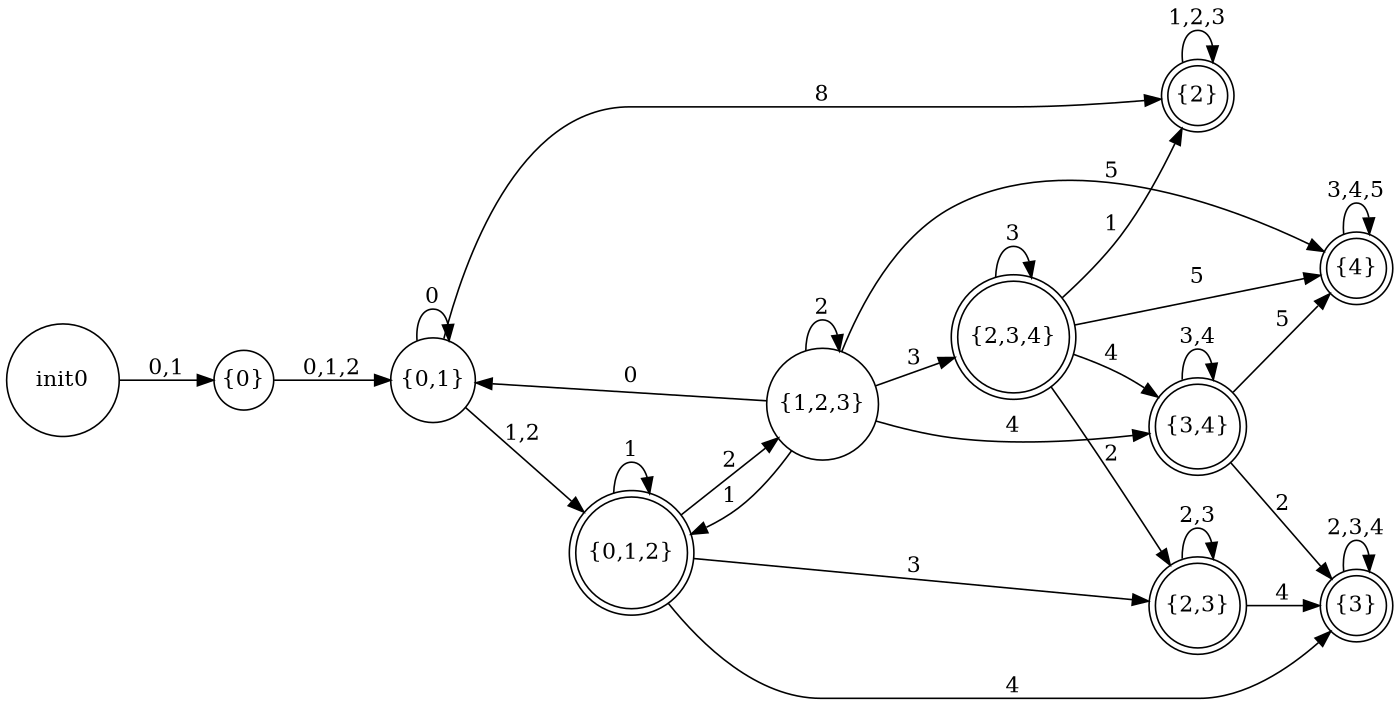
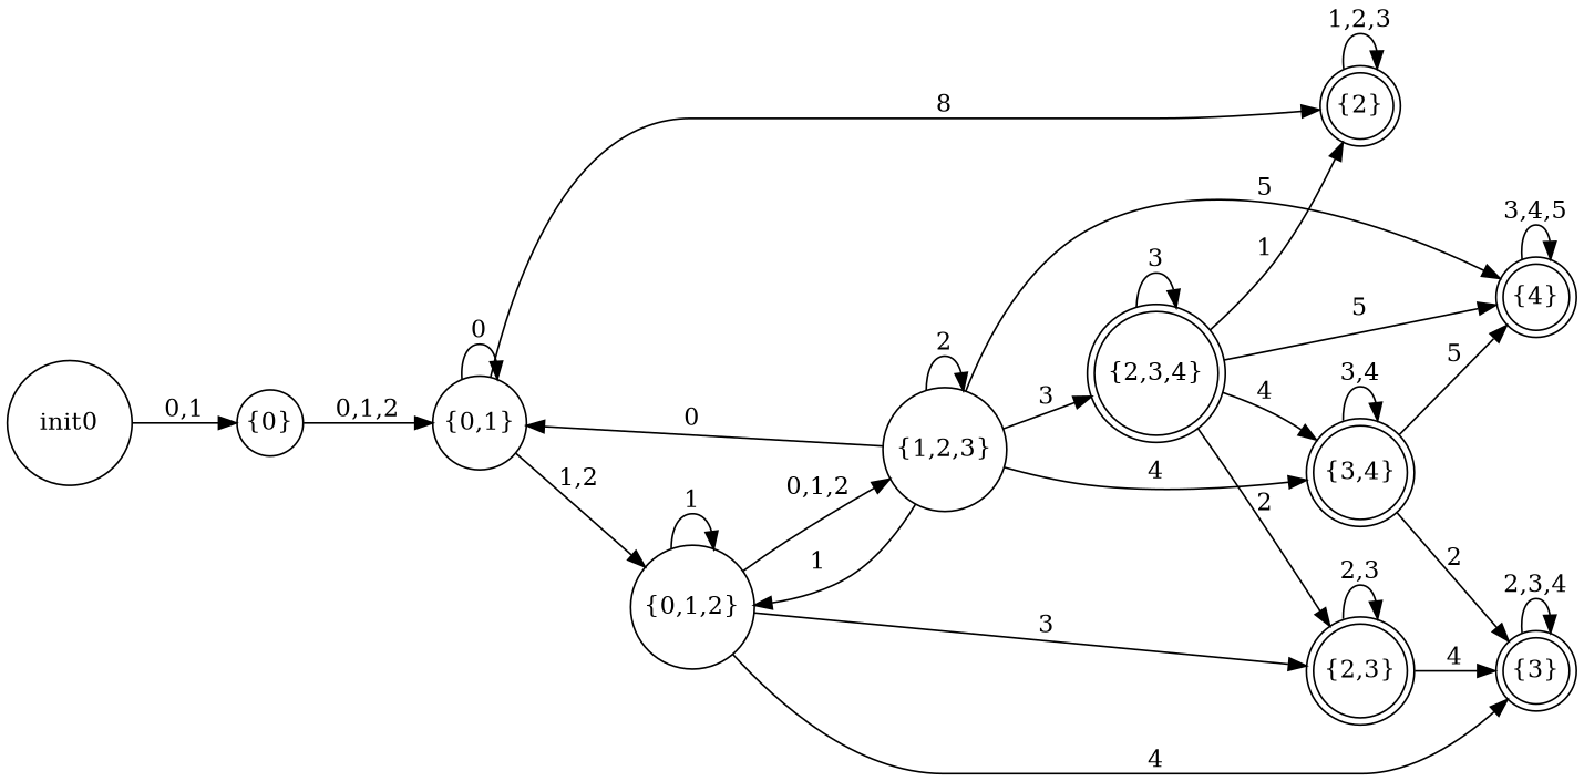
  digraph {
    rankdir=LR
    node [margin=0.03 shape=doublecircle]
    n1 [label="{0}" shape=circle]
    n2 [label="{0,1}" shape=circle]
    n3 [label="{2}"]
-   n4 [label="{0,1,2}"]
+   n4 [label="{0,1,2}" shape=circle]
    n5 [label="{3}"]
    n6 [label="{2,3}"]
    n7 [label="{1,2,3}" shape=circle]
    n8 [label="{4}"]
    n9 [label="{3,4}"]
    n10 [label="{2,3,4}"]
    init0 [shape=circle width=0.01 margin=""]
    n1 -> n2 [label="0,1,2"]
    n2 -> n2 [label=0]
    n2 -> n3 [label=8]
    n2 -> n4 [label="1,2"]
    n3 -> n3 [label="1,2,3"]
    n4 -> n4 [label=1]
    n4 -> n5 [label=4]
    n4 -> n6 [label=3]
-   n4 -> n7 [label=2]
+   n4 -> n7 [label="0,1,2"]
    n5 -> n5 [label="2,3,4"]
    n6 -> n5 [label=4]
    n6 -> n6 [label="2,3"]
    n7 -> n2 [label=0]
    n7 -> n4 [label=1]
    n7 -> n7 [label=2]
    n7 -> n8 [label=5]
    n7 -> n9 [label=4]
    n7 -> n10 [label=3]
    n8 -> n8 [label="3,4,5"]
    n9 -> n5 [label=2]
    n9 -> n8 [label=5]
    n9 -> n9 [label="3,4"]
    n10 -> n3 [label=1]
    n10 -> n6 [label=2]
    n10 -> n8 [label=5]
    n10 -> n9 [label=4]
    n10 -> n10 [label=3]
    init0 -> n1 [label="0,1"]
  }
